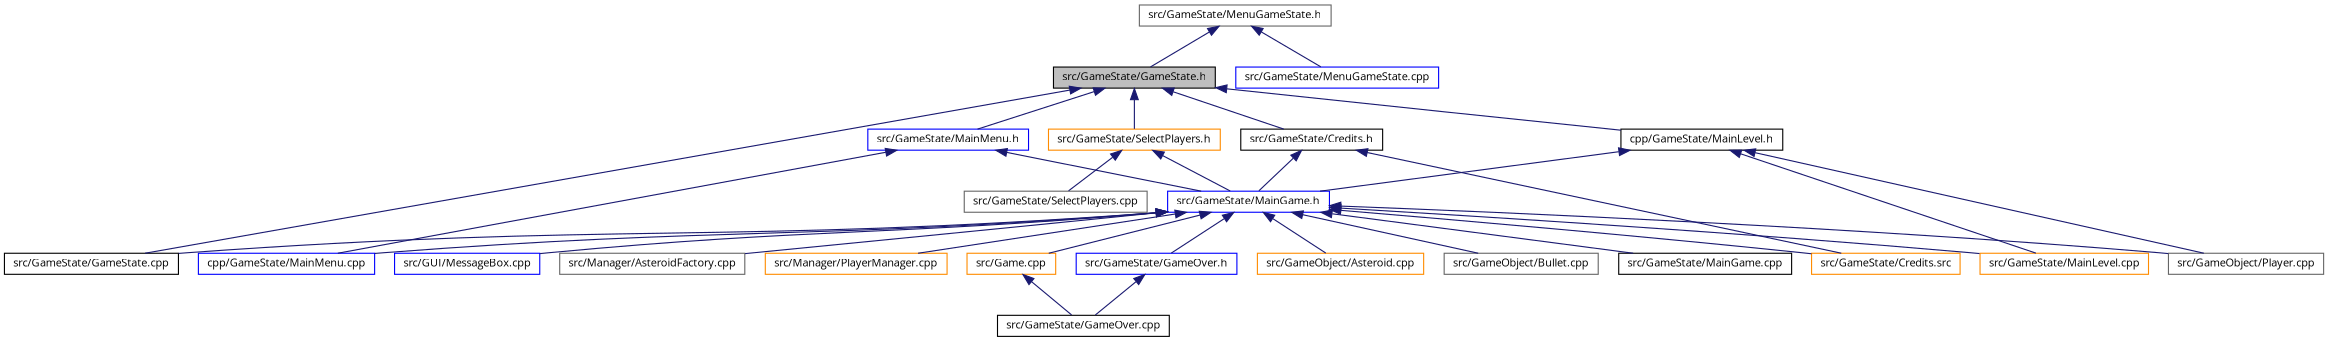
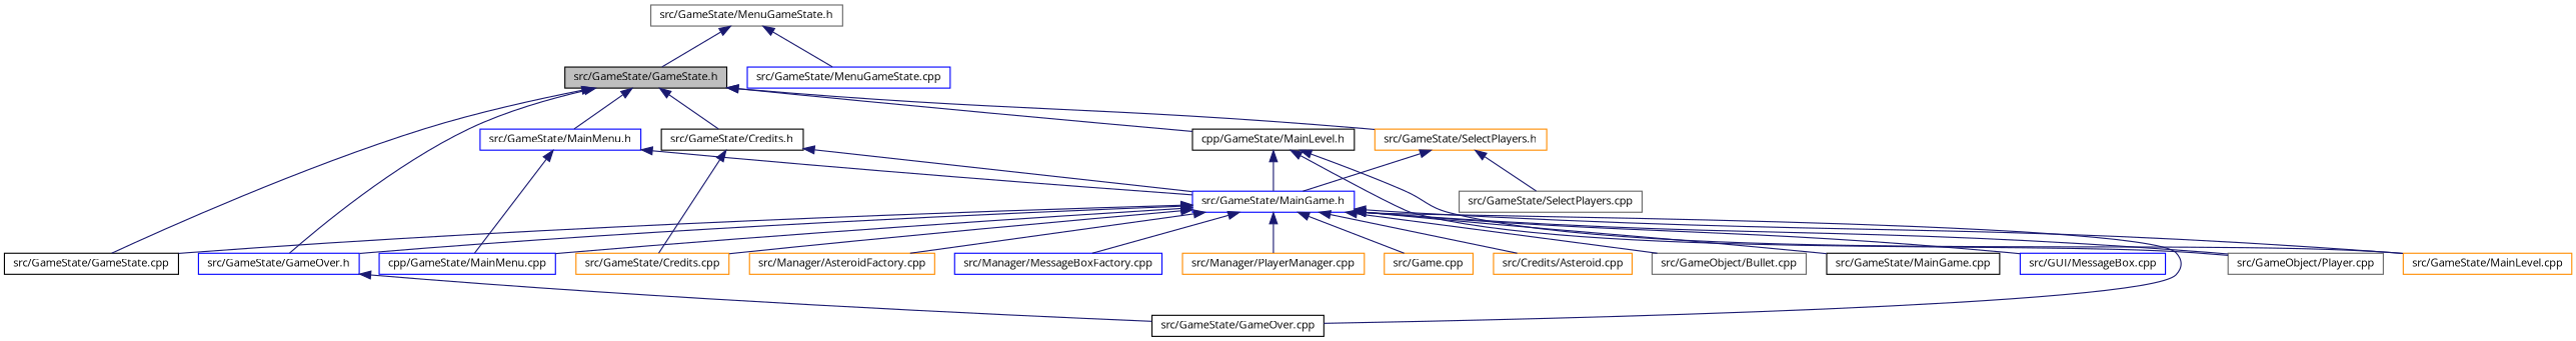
  digraph {
    fontname="Open Sans"
    node [color=blue fillcolor=white fontname="Open Sans" fontsize=10 shape=record style=filled]
    edge [color=midnightblue dir=back fontname="Open Sans" fontsize=10 labelfontname=Helvetica labelfontsize=10 style=solid]
    n1 [color=black fillcolor=grey75 fontcolor=black height=0.2 label="src/GameState/GameState.h" width=0.4]
    n2 [height=0.2 label="src/GameState/MainMenu.h" width=0.4]
    n3 [color=black height=0.2 label="src/GameState/GameState.cpp" width=0.4]
    n4 [color=darkorange height=0.2 label="src/GameState/SelectPlayers.h" width=0.4]
    n5 [color=black height=0.2 label="src/GameState/Credits.h" width=0.4]
    n6 [color=black height=0.2 label="cpp/GameState/MainLevel.h" width=0.4]
    n7 [height=0.2 label="src/GameState/GameOver.h" width=0.4]
    n8 [height=0.2 label="src/GameState/MainGame.h" width=0.4]
    n9 [height=0.2 label="cpp/GameState/MainMenu.cpp" width=0.4]
    n10 [color=gray40 height=0.2 label="src/GameState/SelectPlayers.cpp" width=0.4]
-   n11 [color=darkorange height=0.2 label="src/GameState/Credits.src" width=0.4]
+   n11 [color=darkorange height=0.2 label="src/GameState/Credits.cpp" width=0.4]
    n12 [color=gray40 height=0.2 label="src/GameObject/Player.cpp" width=0.4]
    n13 [color=darkorange height=0.2 label="src/GameState/MainLevel.cpp" width=0.4]
    n14 [color=black height=0.2 label="src/GameState/GameOver.cpp" width=0.4]
    n15 [color=gray40 height=0.2 label="src/GameState/MenuGameState.h" width=0.4]
    n16 [height=0.2 label="src/GameState/MenuGameState.cpp" width=0.4]
    n17 [color=darkorange height=0.2 label="src/Game.cpp" width=0.4]
-   n18 [color=darkorange height=0.2 label="src/GameObject/Asteroid.cpp" width=0.4]
+   n18 [color=darkorange height=0.2 label="src/Credits/Asteroid.cpp" width=0.4]
    n19 [color=gray40 height=0.2 label="src/GameObject/Bullet.cpp" width=0.4]
    n20 [color=black height=0.2 label="src/GameState/MainGame.cpp" width=0.4]
    n21 [height=0.2 label="src/GUI/MessageBox.cpp" width=0.4]
-   n22 [color=gray40 height=0.2 label="src/Manager/AsteroidFactory.cpp" width=0.4]
+   n22 [color=darkorange height=0.2 label="src/Manager/AsteroidFactory.cpp" width=0.4]
+   n23 [height=0.2 label="src/Manager/MessageBoxFactory.cpp" width=0.4]
    n24 [color=darkorange height=0.2 label="src/Manager/PlayerManager.cpp" width=0.4]
    n1 -> n2
    n1 -> n3
    n1 -> n4
    n1 -> n5
    n1 -> n6
+   n1 -> n7
    n2 -> n8
    n2 -> n9
    n4 -> n8
    n4 -> n10
    n5 -> n8
    n5 -> n11
    n6 -> n8
    n6 -> n12
    n6 -> n13
    n7 -> n14
    n8 -> n3
    n8 -> n7
    n8 -> n9
    n8 -> n11
    n8 -> n12
    n8 -> n13
-   n17 -> n14
+   n8 -> n14
    n8 -> n17
    n8 -> n18
    n8 -> n19
    n8 -> n20
    n8 -> n21
    n8 -> n22
+   n8 -> n23
    n8 -> n24
    n15 -> n1
    n15 -> n16
  }
